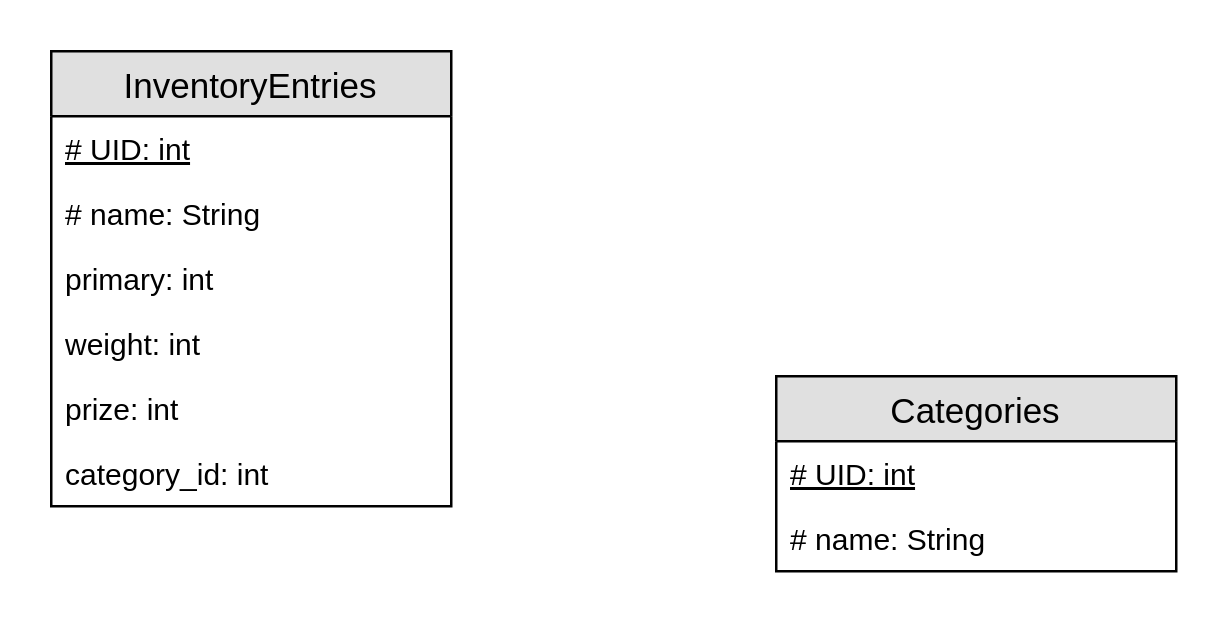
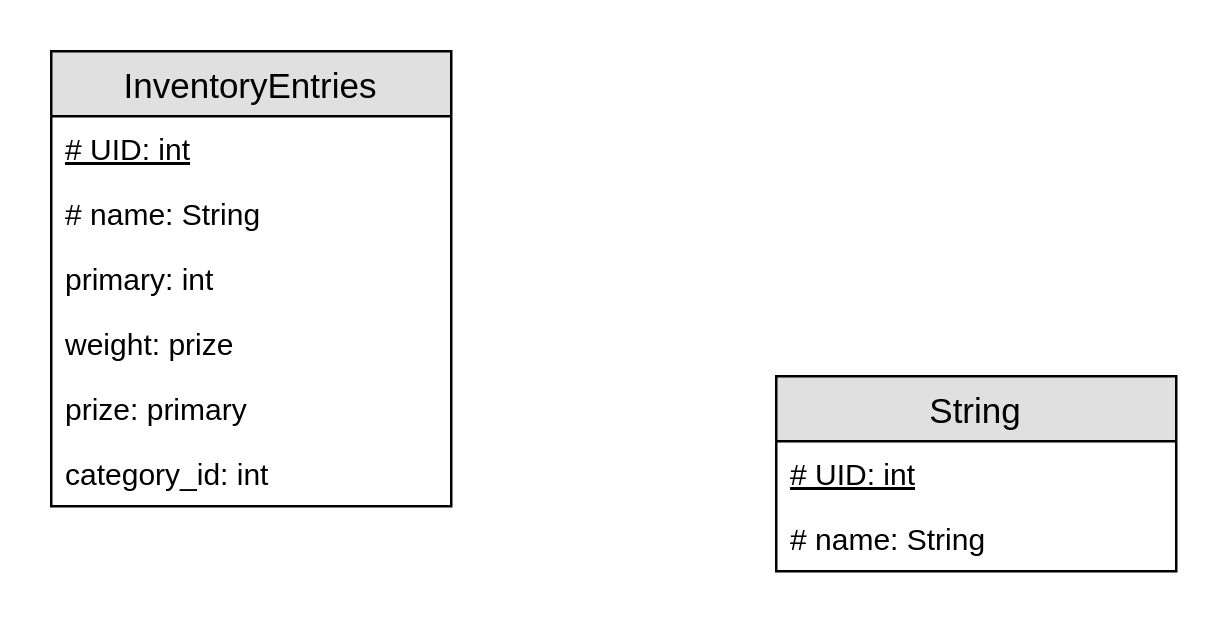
  <mxCell id="0" />
  <mxCell id="1" parent="0" />
  <mxCell id="2" value="InventoryEntries" style="swimlane;fontStyle=0;childLayout=stackLayout;horizontal=1;startSize=26;fillColor=#e0e0e0;horizontalStack=0;resizeParent=1;resizeParentMax=0;resizeLast=0;collapsible=1;marginBottom=0;swimlaneFillColor=#ffffff;align=center;fontSize=14;" parent="1" vertex="1"><mxGeometry x="20" y="20" width="160" height="182" as="geometry" /></mxCell>
  <mxCell id="3" value="# UID: int" style="text;strokeColor=none;fillColor=none;spacingLeft=4;spacingRight=4;overflow=hidden;rotatable=0;points=[[0,0.5],[1,0.5]];portConstraint=eastwest;fontSize=12;fontStyle=4" parent="2" vertex="1"><mxGeometry y="26" width="160" height="26" as="geometry" /></mxCell>
  <mxCell id="4" value="# name: String" style="text;strokeColor=none;fillColor=none;spacingLeft=4;spacingRight=4;overflow=hidden;rotatable=0;points=[[0,0.5],[1,0.5]];portConstraint=eastwest;fontSize=12;fontStyle=0" parent="2" vertex="1"><mxGeometry y="52" width="160" height="26" as="geometry" /></mxCell>
  <mxCell id="5" value="primary: int" style="text;strokeColor=none;fillColor=none;spacingLeft=4;spacingRight=4;overflow=hidden;rotatable=0;points=[[0,0.5],[1,0.5]];portConstraint=eastwest;fontSize=12;fontStyle=0" parent="2" vertex="1"><mxGeometry y="78" width="160" height="26" as="geometry" /></mxCell>
- <mxCell id="6" value="weight: int" style="text;strokeColor=none;fillColor=none;spacingLeft=4;spacingRight=4;overflow=hidden;rotatable=0;points=[[0,0.5],[1,0.5]];portConstraint=eastwest;fontSize=12;" parent="2" vertex="1"><mxGeometry y="104" width="160" height="26" as="geometry" /></mxCell>
- <mxCell id="7" value="prize: int" style="text;strokeColor=none;fillColor=none;spacingLeft=4;spacingRight=4;overflow=hidden;rotatable=0;points=[[0,0.5],[1,0.5]];portConstraint=eastwest;fontSize=12;" parent="2" vertex="1"><mxGeometry y="130" width="160" height="26" as="geometry" /></mxCell>
+ <mxCell id="6" value="weight: prize" style="text;strokeColor=none;fillColor=none;spacingLeft=4;spacingRight=4;overflow=hidden;rotatable=0;points=[[0,0.5],[1,0.5]];portConstraint=eastwest;fontSize=12;" parent="2" vertex="1"><mxGeometry y="104" width="160" height="26" as="geometry" /></mxCell>
+ <mxCell id="7" value="prize: primary" style="text;strokeColor=none;fillColor=none;spacingLeft=4;spacingRight=4;overflow=hidden;rotatable=0;points=[[0,0.5],[1,0.5]];portConstraint=eastwest;fontSize=12;" parent="2" vertex="1"><mxGeometry y="130" width="160" height="26" as="geometry" /></mxCell>
  <mxCell id="8" value="category_id: int" style="text;strokeColor=none;fillColor=none;spacingLeft=4;spacingRight=4;overflow=hidden;rotatable=0;points=[[0,0.5],[1,0.5]];portConstraint=eastwest;fontSize=12;" parent="2" vertex="1"><mxGeometry y="156" width="160" height="26" as="geometry" /></mxCell>
- <mxCell id="9" value="Categories" style="swimlane;fontStyle=0;childLayout=stackLayout;horizontal=1;startSize=26;fillColor=#e0e0e0;horizontalStack=0;resizeParent=1;resizeParentMax=0;resizeLast=0;collapsible=1;marginBottom=0;swimlaneFillColor=#ffffff;align=center;fontSize=14;" parent="1" vertex="1"><mxGeometry x="310" y="150" width="160" height="78" as="geometry" /></mxCell>
+ <mxCell id="9" value="String" style="swimlane;fontStyle=0;childLayout=stackLayout;horizontal=1;startSize=26;fillColor=#e0e0e0;horizontalStack=0;resizeParent=1;resizeParentMax=0;resizeLast=0;collapsible=1;marginBottom=0;swimlaneFillColor=#ffffff;align=center;fontSize=14;" parent="1" vertex="1"><mxGeometry x="310" y="150" width="160" height="78" as="geometry" /></mxCell>
  <mxCell id="10" value="# UID: int" style="text;strokeColor=none;fillColor=none;spacingLeft=4;spacingRight=4;overflow=hidden;rotatable=0;points=[[0,0.5],[1,0.5]];portConstraint=eastwest;fontSize=12;fontStyle=4" parent="9" vertex="1"><mxGeometry y="26" width="160" height="26" as="geometry" /></mxCell>
  <mxCell id="11" value="# name: String" style="text;strokeColor=none;fillColor=none;spacingLeft=4;spacingRight=4;overflow=hidden;rotatable=0;points=[[0,0.5],[1,0.5]];portConstraint=eastwest;fontSize=12;" parent="9" vertex="1"><mxGeometry y="52" width="160" height="26" as="geometry" /></mxCell>
